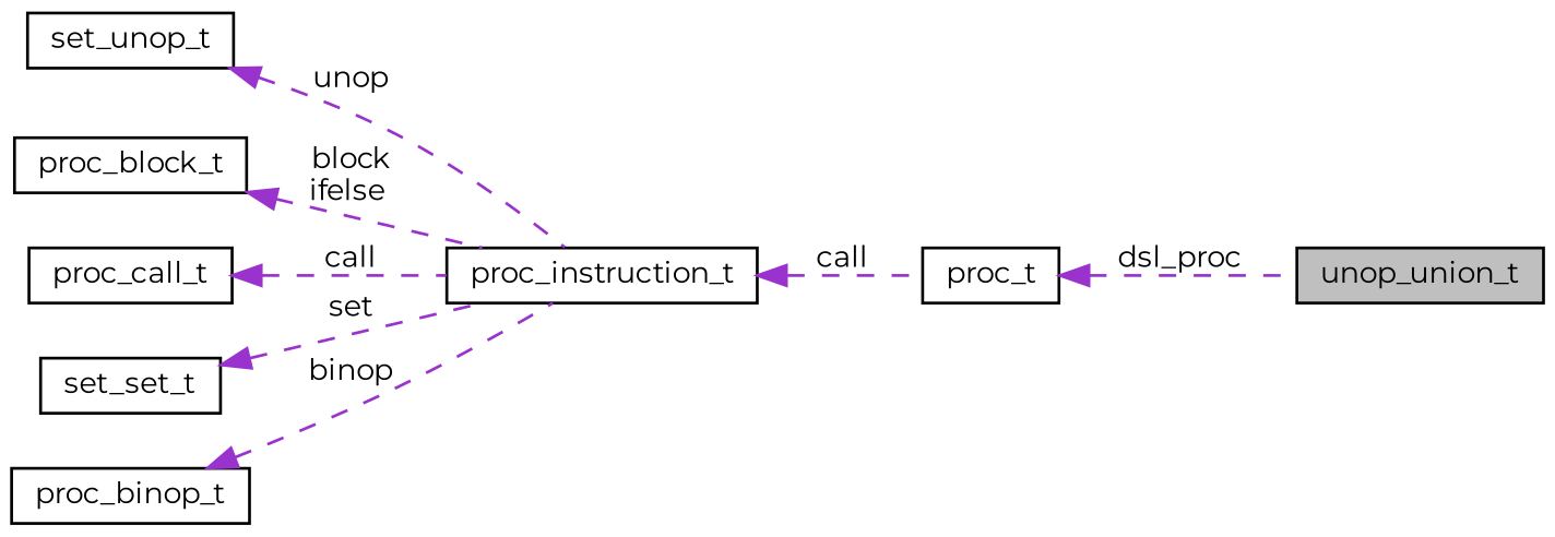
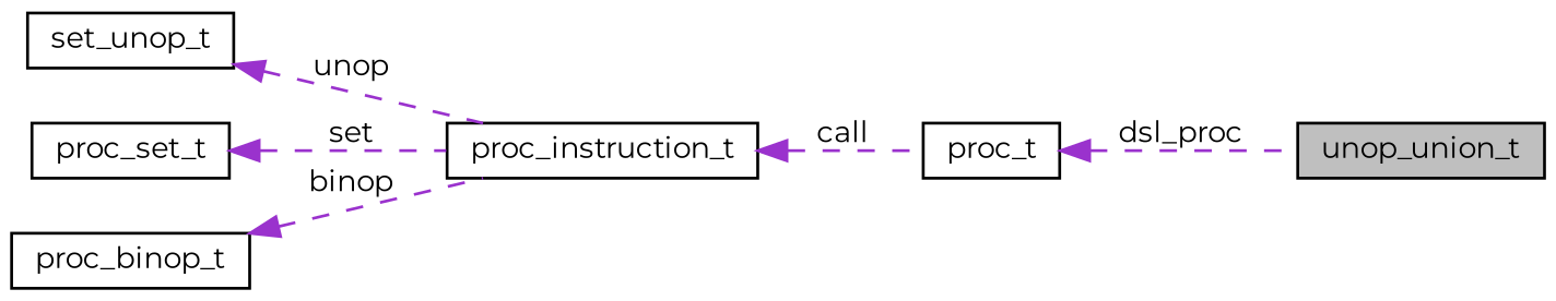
  digraph {
    fontname=Montserrat
    rankdir=LR
    node [color=black fillcolor=white fontname=Montserrat fontsize=10 shape=record style=filled]
    edge [color=darkorchid3 dir=back fontname=Montserrat fontsize=10 labelfontname=Helvetica labelfontsize=10 style=dashed]
    n1 [fillcolor=grey75 fontcolor=black height=0.2 label=unop_union_t width=0.4]
    n2 [height=0.2 label=proc_t width=0.4]
    n3 [height=0.2 label=proc_instruction_t width=0.4]
    n4 [height=0.2 label=set_unop_t width=0.4]
-   n5 [height=0.2 label=proc_block_t width=0.4]
-   n6 [height=0.2 label=proc_call_t width=0.4]
-   n7 [height=0.2 label=set_set_t width=0.4]
+   n7 [height=0.2 label=proc_set_t width=0.4]
    n8 [height=0.2 label=proc_binop_t width=0.4]
    n2 -> n1 [label=" dsl_proc"]
    n3 -> n2 [label=" call"]
    n4 -> n3 [label=" unop"]
-   n5 -> n3 [label=" block\nifelse"]
-   n6 -> n3 [label=" call"]
    n7 -> n3 [label=" set"]
    n8 -> n3 [label=" binop"]
  }
